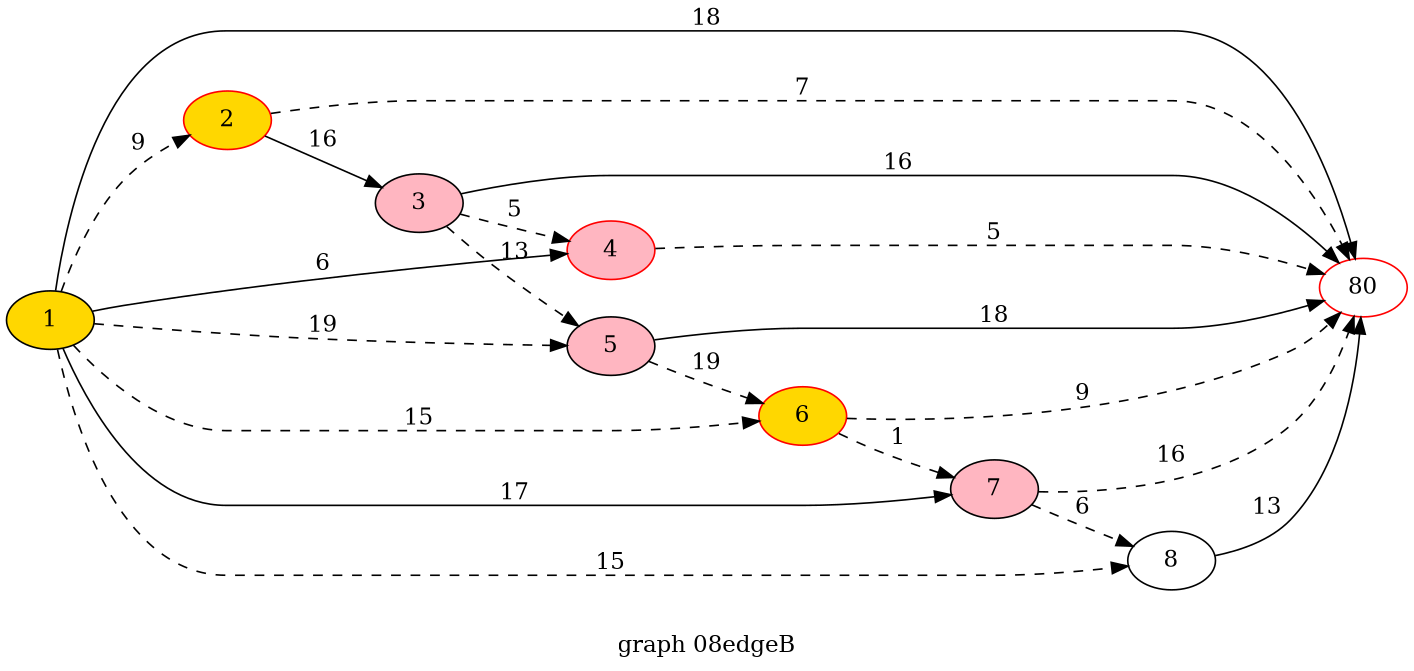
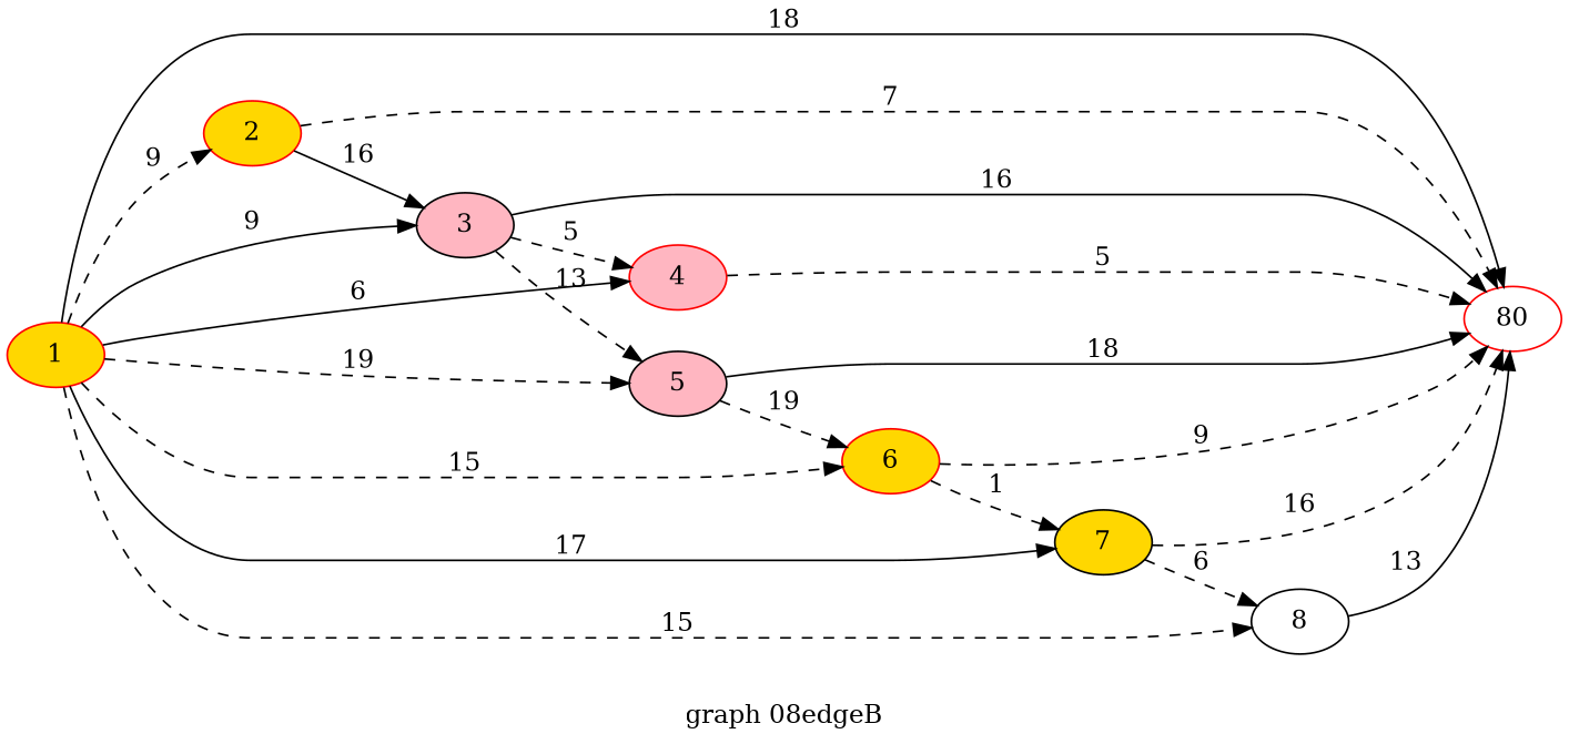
  digraph {
    label="graph 08edgeB"
    rankdir=LR
    node [color=black fillcolor=lightpink style=filled]
    edge [style=dashed]
-   1 [fillcolor=gold]
+   1 [color=red fillcolor=gold]
    2 [color=red fillcolor=gold]
    3
    4 [color=red]
    5
    6 [color=red fillcolor=gold]
-   7
+   7 [fillcolor=gold]
    8 [fillcolor=white]
    n9 [color=red fillcolor=white label=80]
    1 -> 2 [label=" 9 "]
+   1 -> 3 [label=" 9 " style=solid]
    1 -> 4 [label=" 6 " style=solid]
    1 -> 5 [label=" 19 "]
    1 -> 6 [label=" 15 "]
    1 -> 7 [label=" 17 " style=solid]
    1 -> 8 [label=" 15 "]
    1 -> n9 [label=" 18 " style=solid]
    2 -> 3 [label=" 16 " style=solid]
    2 -> n9 [label=" 7 "]
    3 -> 4 [label=" 5 "]
    3 -> 5 [label=" 13 "]
    3 -> n9 [label=" 16 " style=solid]
    4 -> n9 [label=" 5 "]
    5 -> 6 [label=" 19 "]
    5 -> n9 [label=" 18 " style=solid]
    6 -> 7 [label=" 1 "]
    6 -> n9 [label=" 9 "]
    7 -> 8 [label=" 6 "]
    7 -> n9 [label=" 16 "]
    8 -> n9 [label=" 13 " style=solid]
  }
